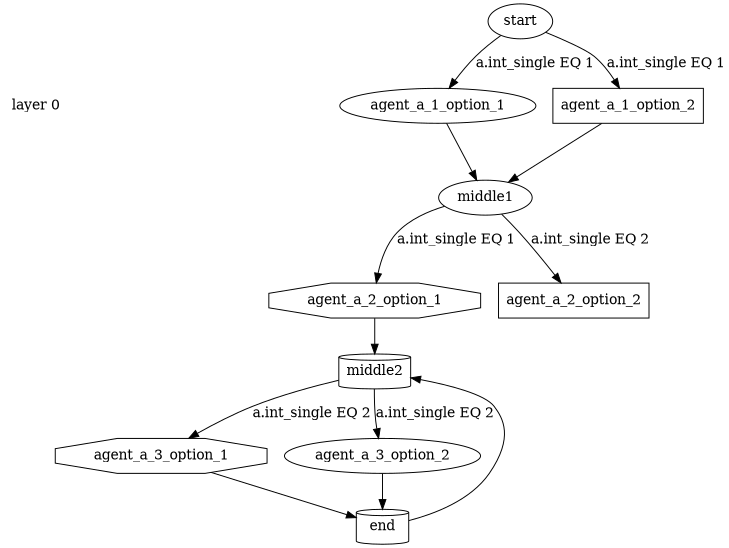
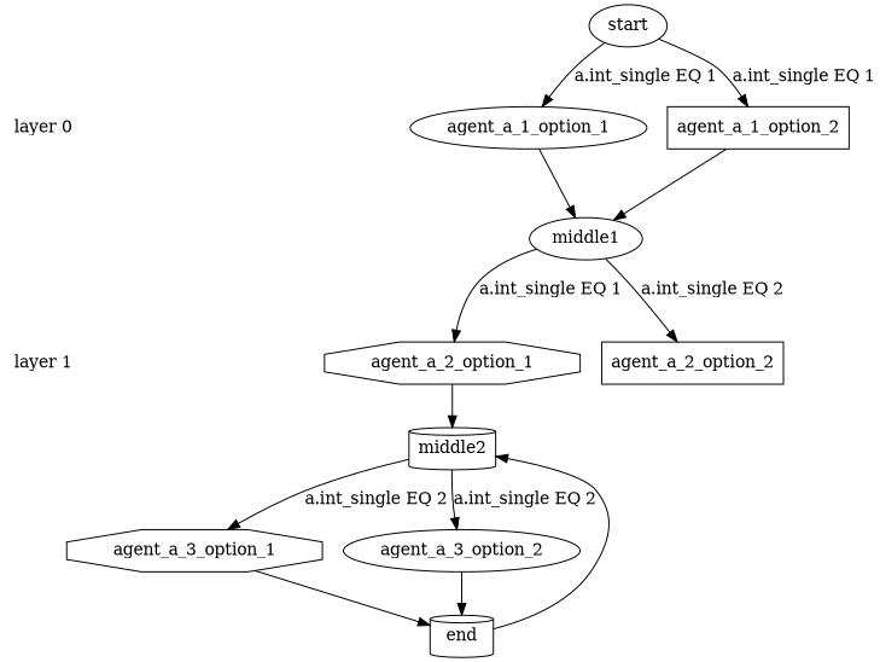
  digraph {
    rankdir=TB
    node [shape=point]
    n1 [label="layer 0" shape=plaintext]
    n2 [label=agent_a_1_option_1 shape=ellipse]
    n3 [label=agent_a_1_option_2 shape=box]
    layer_0_b [style=invis]
    layer_0_a [style=invis]
+   n6 [label="layer 1" shape=plaintext]
    n7 [label=agent_a_2_option_1 shape=octagon]
    n8 [label=agent_a_2_option_2 shape=box]
    layer_1_b [style=invis]
    layer_1_a [style=invis]
    n11 [label=agent_a_3_option_1 shape=octagon]
    n12 [label=agent_a_3_option_2 shape=ellipse]
    layer_2_b [style=invis]
    layer_2_a [style=invis]
    n15 [label=middle1 shape=ellipse]
    n16 [label=middle2 shape=cylinder]
    n17 [label=end shape=cylinder]
    n18 [label=start shape=ellipse]
    subgraph sub_1 {
      rank=same
      n1
      n2
      n3
    }
    subgraph sub_2 {
      rank=same
      layer_0_b
    }
    subgraph sub_3 {
      rank=same
      layer_0_a
    }
    subgraph sub_4 {
      rank=same
+     n6
      n7
      n8
    }
    subgraph sub_5 {
      rank=same
      layer_1_b
    }
    subgraph sub_6 {
      rank=same
      layer_1_a
    }
    subgraph sub_7 {
      rank=same
      n11
      n12
    }
    subgraph sub_8 {
      rank=same
      layer_2_b
    }
    subgraph sub_9 {
      rank=same
      layer_2_a
    }
    n1 -> layer_0_a [style=invis]
    n2 -> n15
    n3 -> n15
    layer_0_b -> n1 [style=invis]
    layer_0_a -> layer_1_b [style=invis]
+   n6 -> layer_1_a [style=invis]
    n7 -> n16
+   layer_1_b -> n6 [style=invis]
    layer_1_a -> layer_2_b [style=invis]
    n11 -> n17
    n12 -> n17
    n15 -> n7 [label="a.int_single EQ 1"]
    n15 -> n8 [label="a.int_single EQ 2"]
    n16 -> n11 [label="a.int_single EQ 2"]
    n16 -> n12 [label="a.int_single EQ 2"]
    n17 -> n16
    n18 -> n2 [label="a.int_single EQ 1"]
    n18 -> n3 [label="a.int_single EQ 1"]
  }
